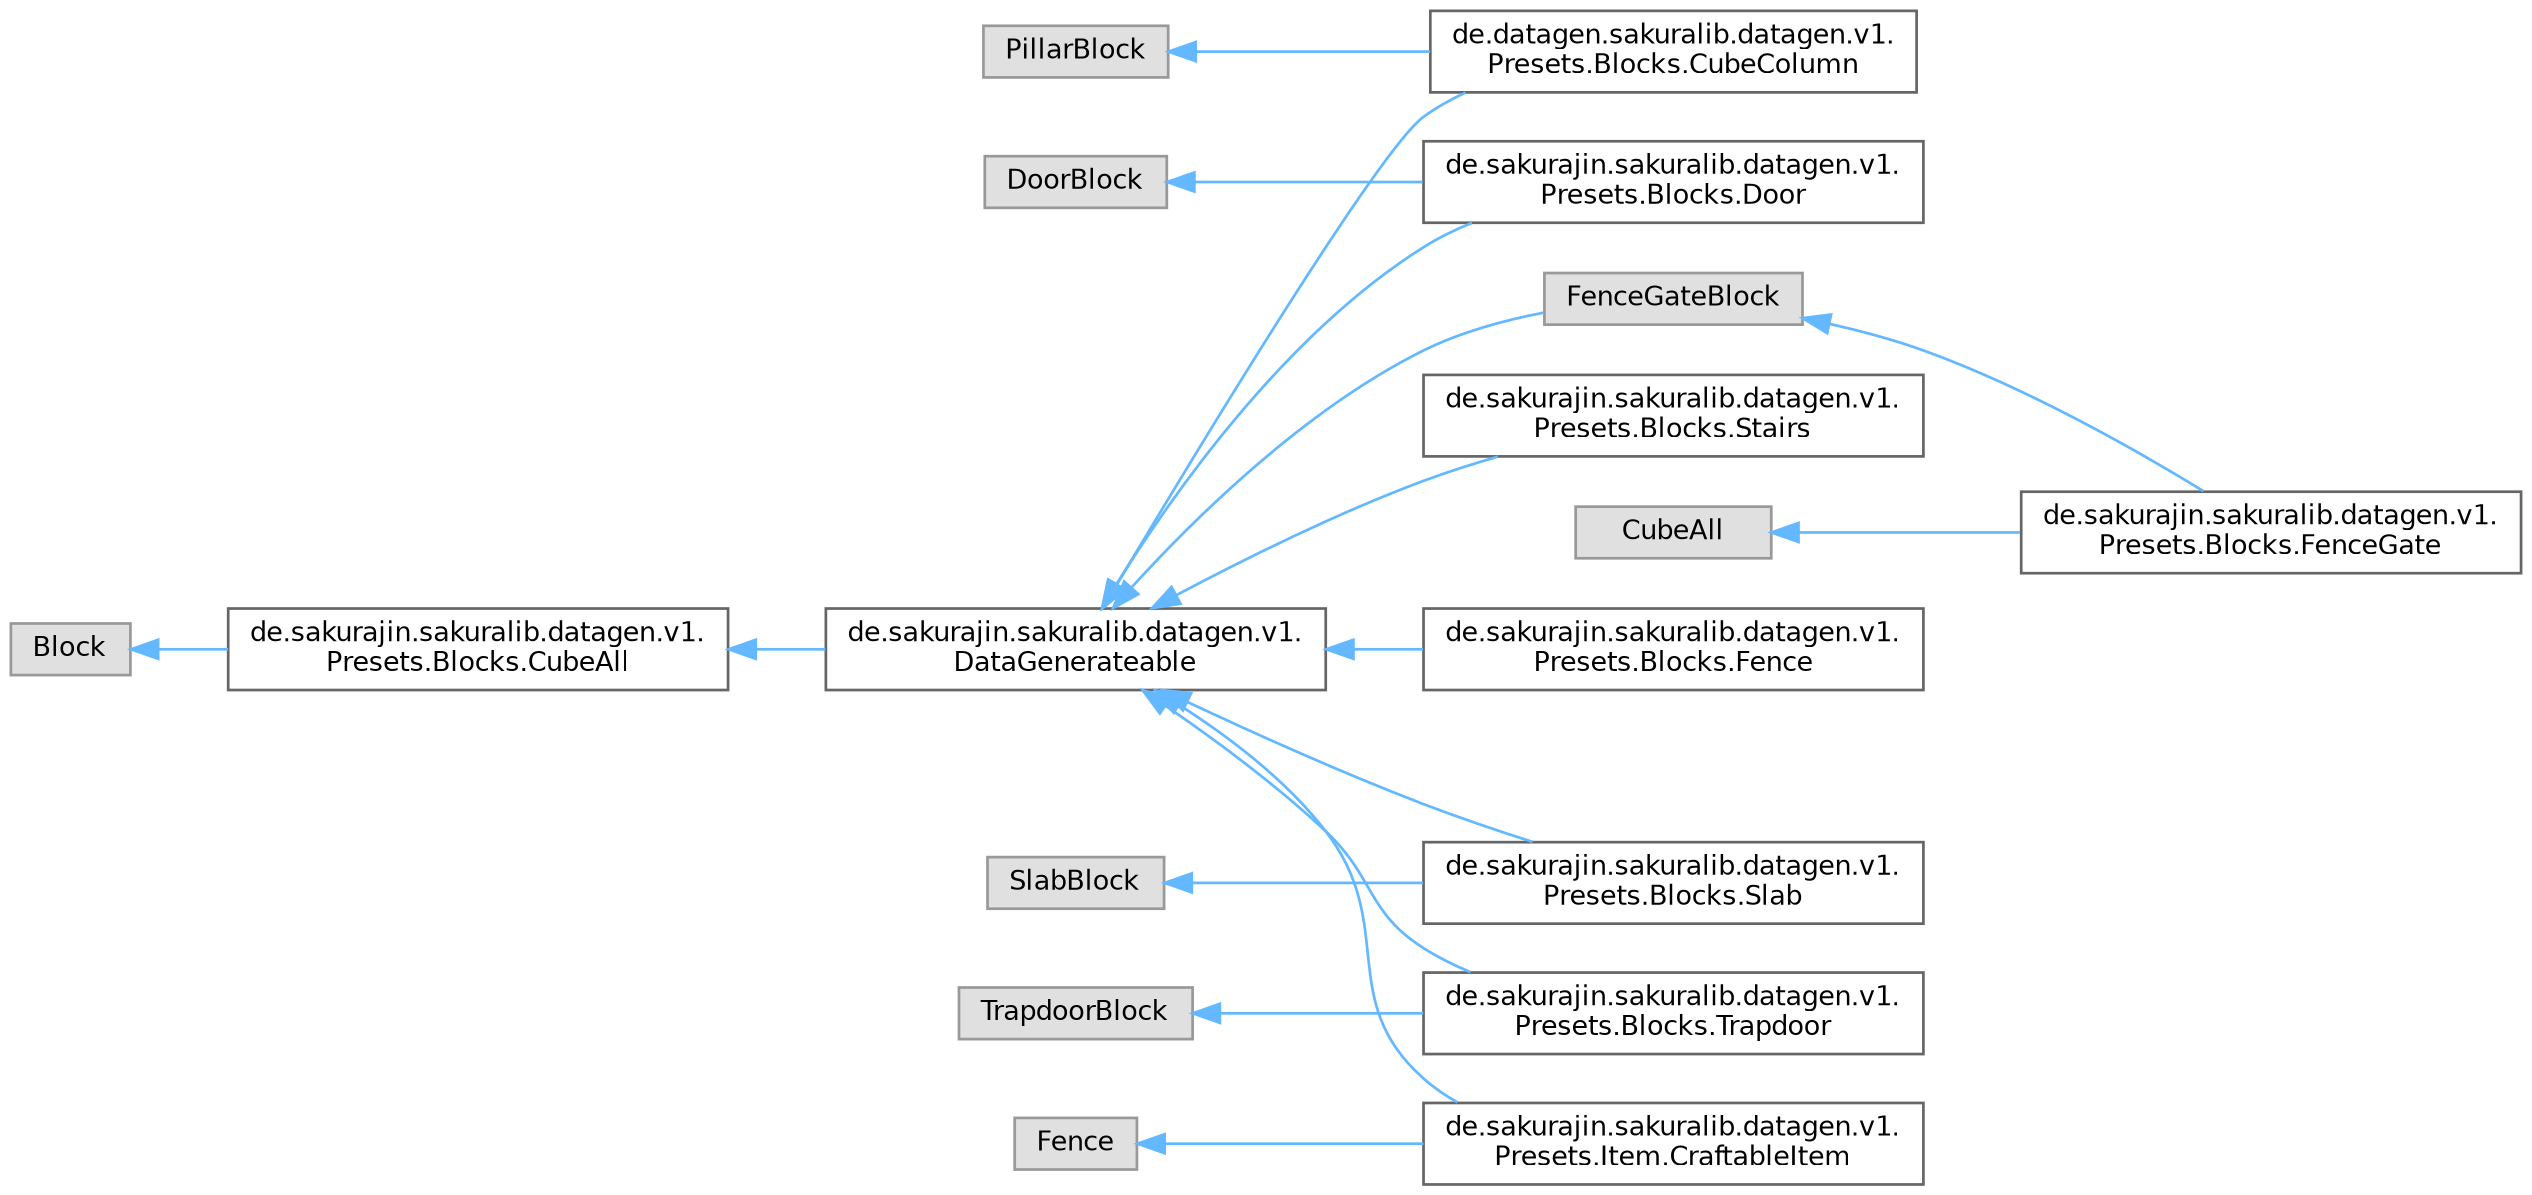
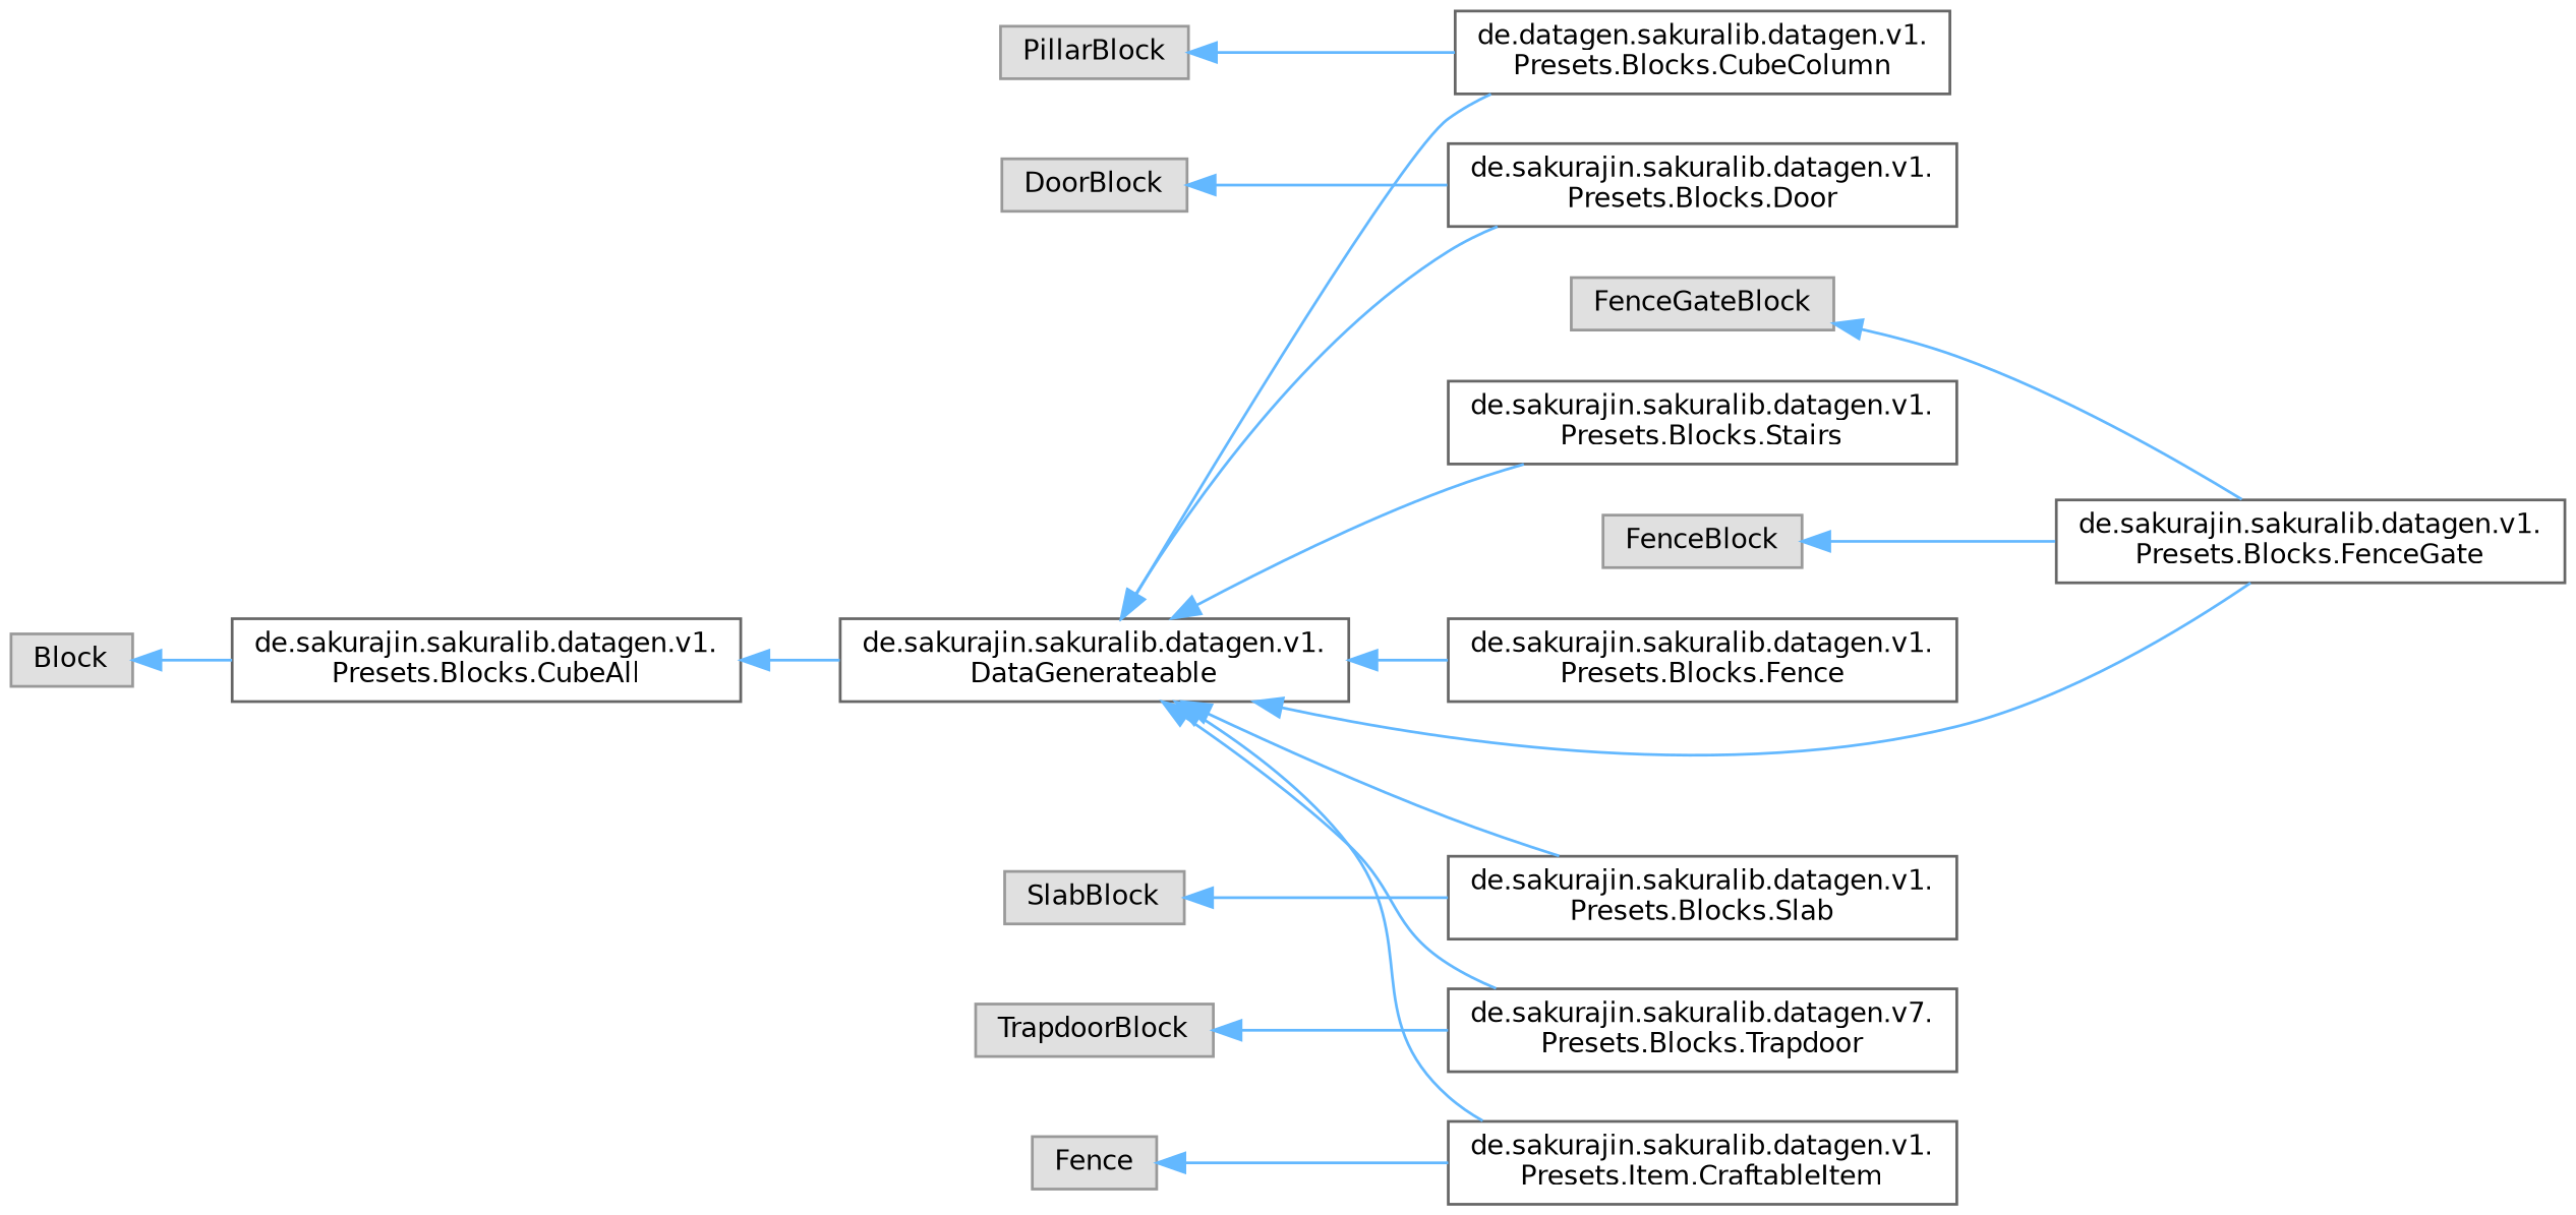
  digraph {
    rankdir=LR
    node [color=grey40 fillcolor=white fontname=Helvetica fontsize=10 shape=box style=filled]
    edge [color=steelblue1 dir=back fontname=Helvetica fontsize=10 labelfontname=Helvetica labelfontsize=10 style=solid]
    n1 [height=0.2 label="de.sakurajin.sakuralib.datagen.v1.\lDataGenerateable" width=0.4]
    n2 [height=0.2 label="de.datagen.sakuralib.datagen.v1.\lPresets.Blocks.CubeColumn" width=0.4]
    n3 [height=0.2 label="de.sakurajin.sakuralib.datagen.v1.\lPresets.Blocks.Door" width=0.4]
    n4 [height=0.2 label="de.sakurajin.sakuralib.datagen.v1.\lPresets.Blocks.Fence" width=0.4]
    n5 [height=0.2 label="de.sakurajin.sakuralib.datagen.v1.\lPresets.Blocks.FenceGate" width=0.4]
    n6 [height=0.2 label="de.sakurajin.sakuralib.datagen.v1.\lPresets.Blocks.Slab" width=0.4]
    n7 [height=0.2 label="de.sakurajin.sakuralib.datagen.v1.\lPresets.Blocks.Stairs" width=0.4]
-   n8 [height=0.2 label="de.sakurajin.sakuralib.datagen.v1.\lPresets.Blocks.Trapdoor" width=0.4]
+   n8 [height=0.2 label="de.sakurajin.sakuralib.datagen.v7.\lPresets.Blocks.Trapdoor" width=0.4]
    n9 [height=0.2 label="de.sakurajin.sakuralib.datagen.v1.\lPresets.Item.CraftableItem" width=0.4]
    n10 [height=0.2 label="de.sakurajin.sakuralib.datagen.v1.\lPresets.Blocks.CubeAll" width=0.4]
    n11 [color=grey60 fillcolor="#E0E0E0" height=0.2 label=Block width=0.4]
    n12 [color=grey60 fillcolor="#E0E0E0" height=0.2 label=DoorBlock width=0.4]
-   n13 [color=grey60 fillcolor="#E0E0E0" height=0.2 label=CubeAll width=0.4]
+   n13 [color=grey60 fillcolor="#E0E0E0" height=0.2 label=FenceBlock width=0.4]
    n14 [color=grey60 fillcolor="#E0E0E0" height=0.2 label=FenceGateBlock width=0.4]
    n15 [color=grey60 fillcolor="#E0E0E0" height=0.2 label=Fence width=0.4]
    n16 [color=grey60 fillcolor="#E0E0E0" height=0.2 label=PillarBlock width=0.4]
    n17 [color=grey60 fillcolor="#E0E0E0" height=0.2 label=SlabBlock width=0.4]
    n18 [color=grey60 fillcolor="#E0E0E0" height=0.2 label=TrapdoorBlock width=0.4]
    n1 -> n2
    n1 -> n3
    n1 -> n4
-   n1 -> n14
+   n1 -> n5
    n1 -> n6
    n1 -> n7
    n1 -> n8
    n1 -> n9
    n10 -> n1
    n11 -> n10
    n12 -> n3
    n13 -> n5
    n14 -> n5
    n15 -> n9
    n16 -> n2
    n17 -> n6
    n18 -> n8
  }
